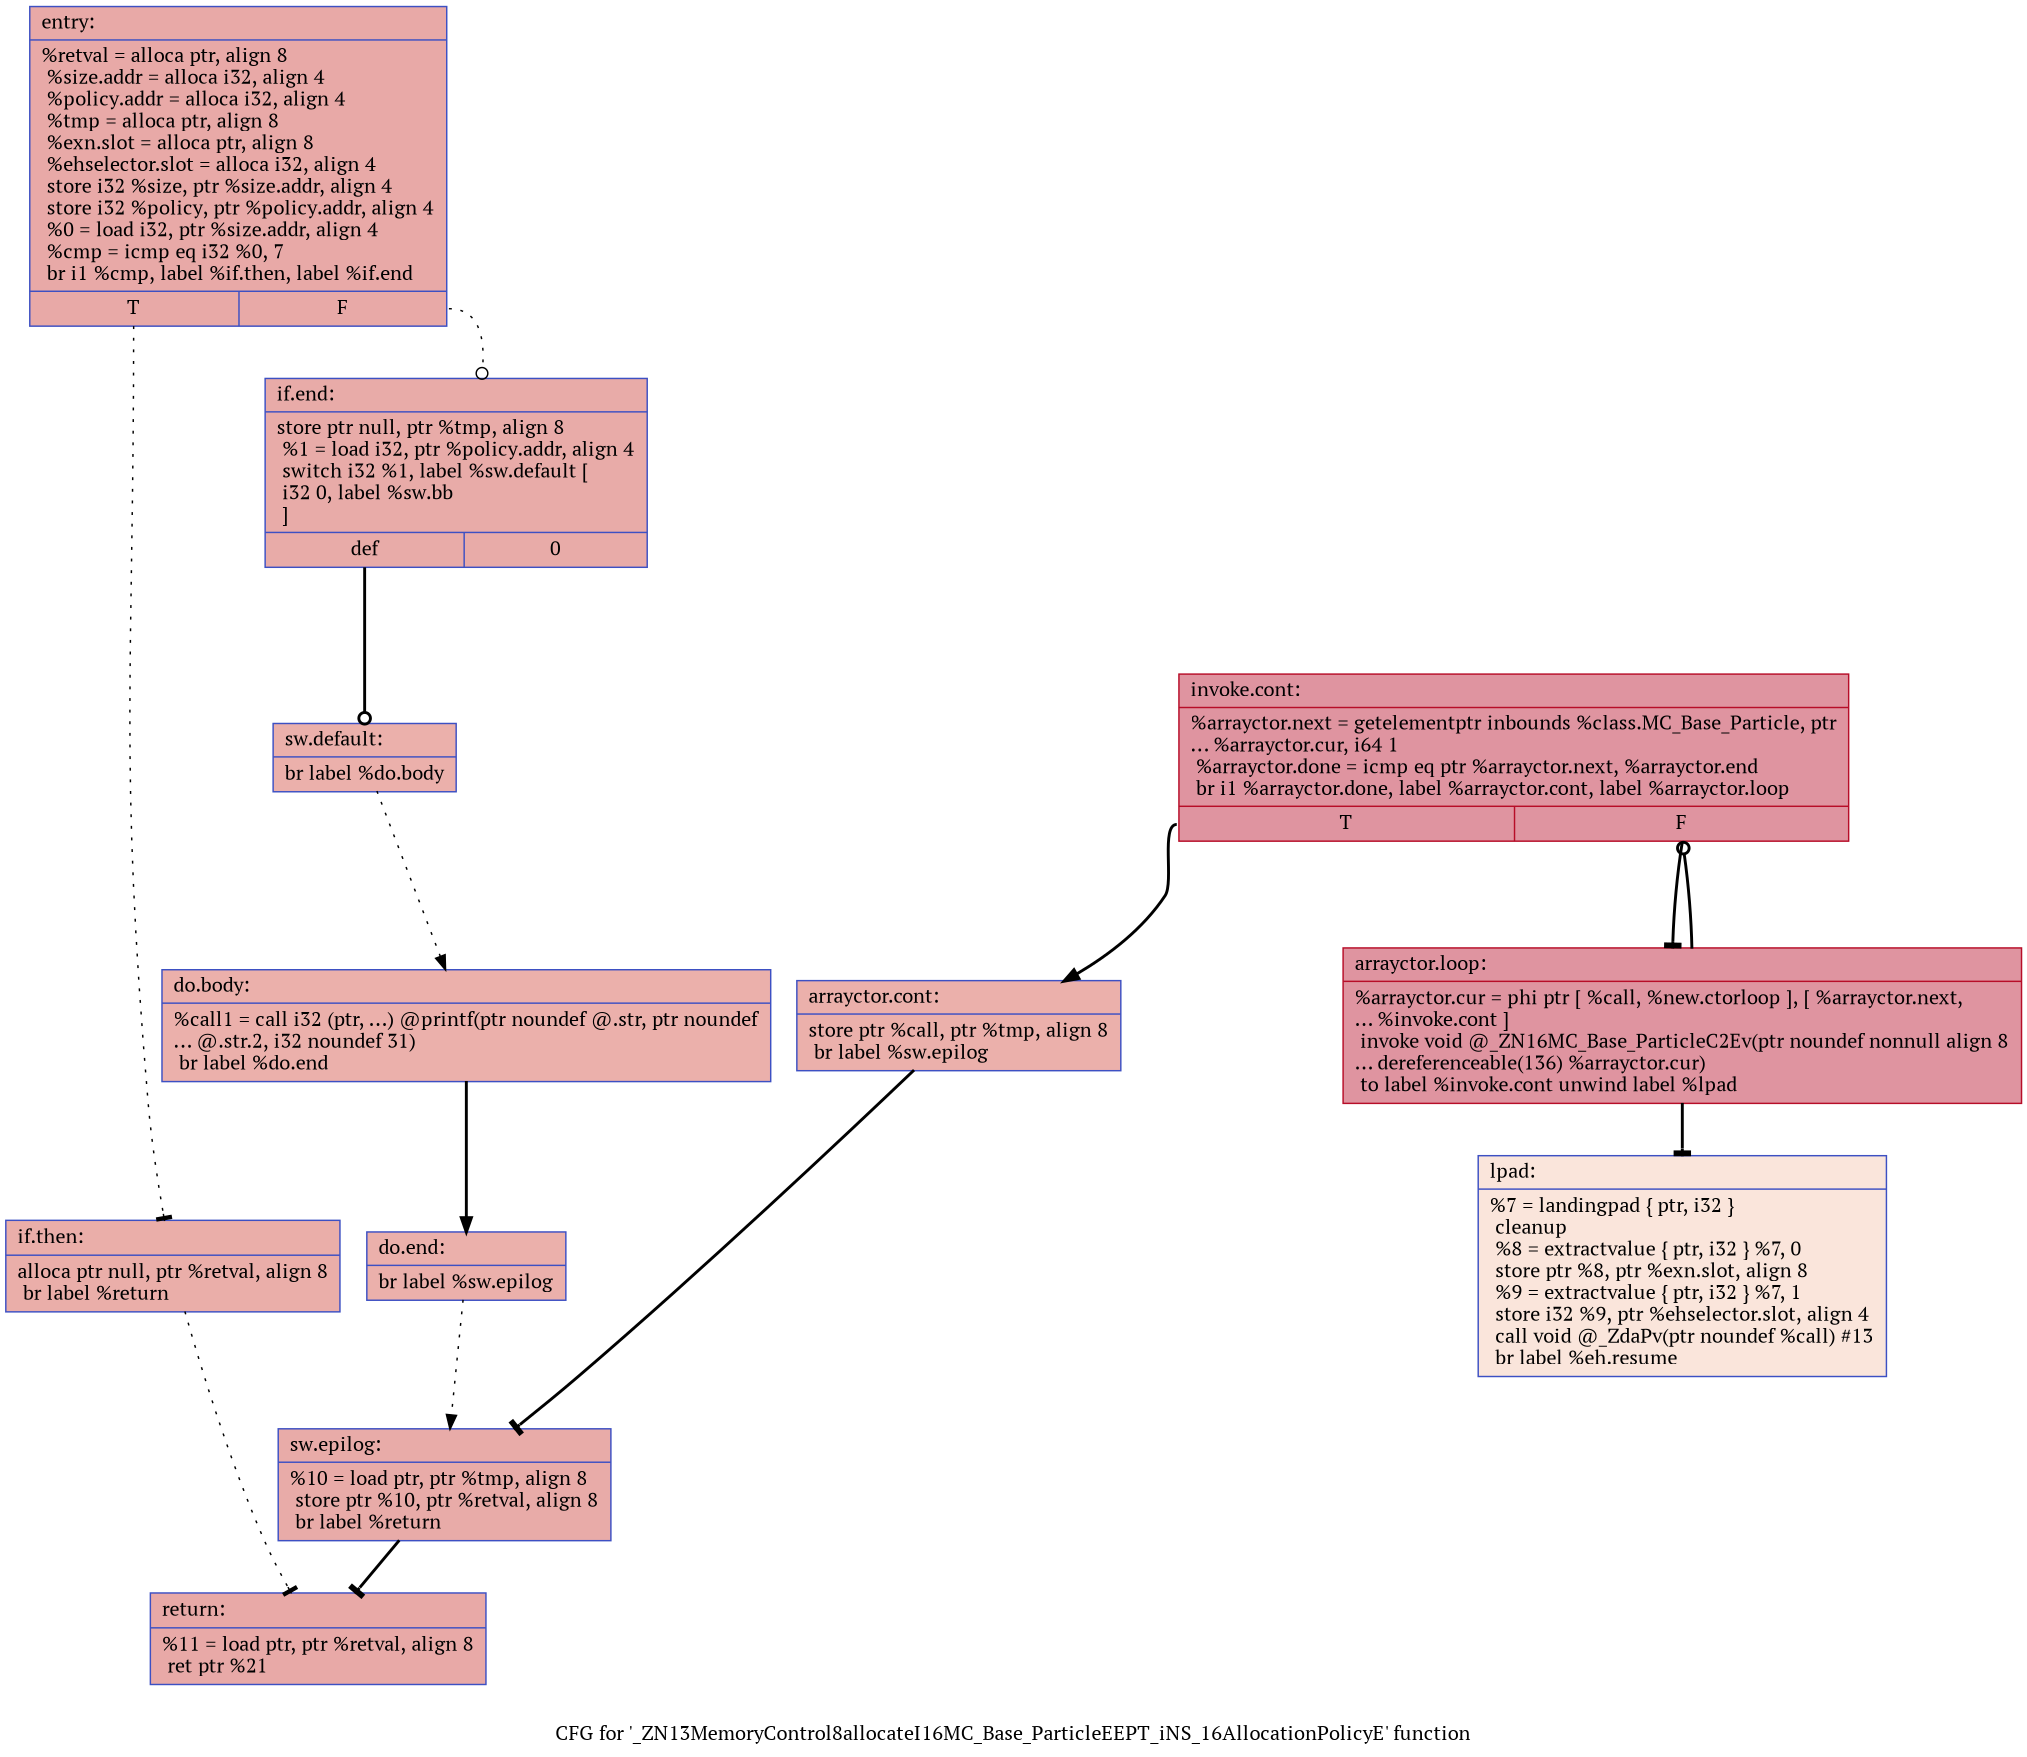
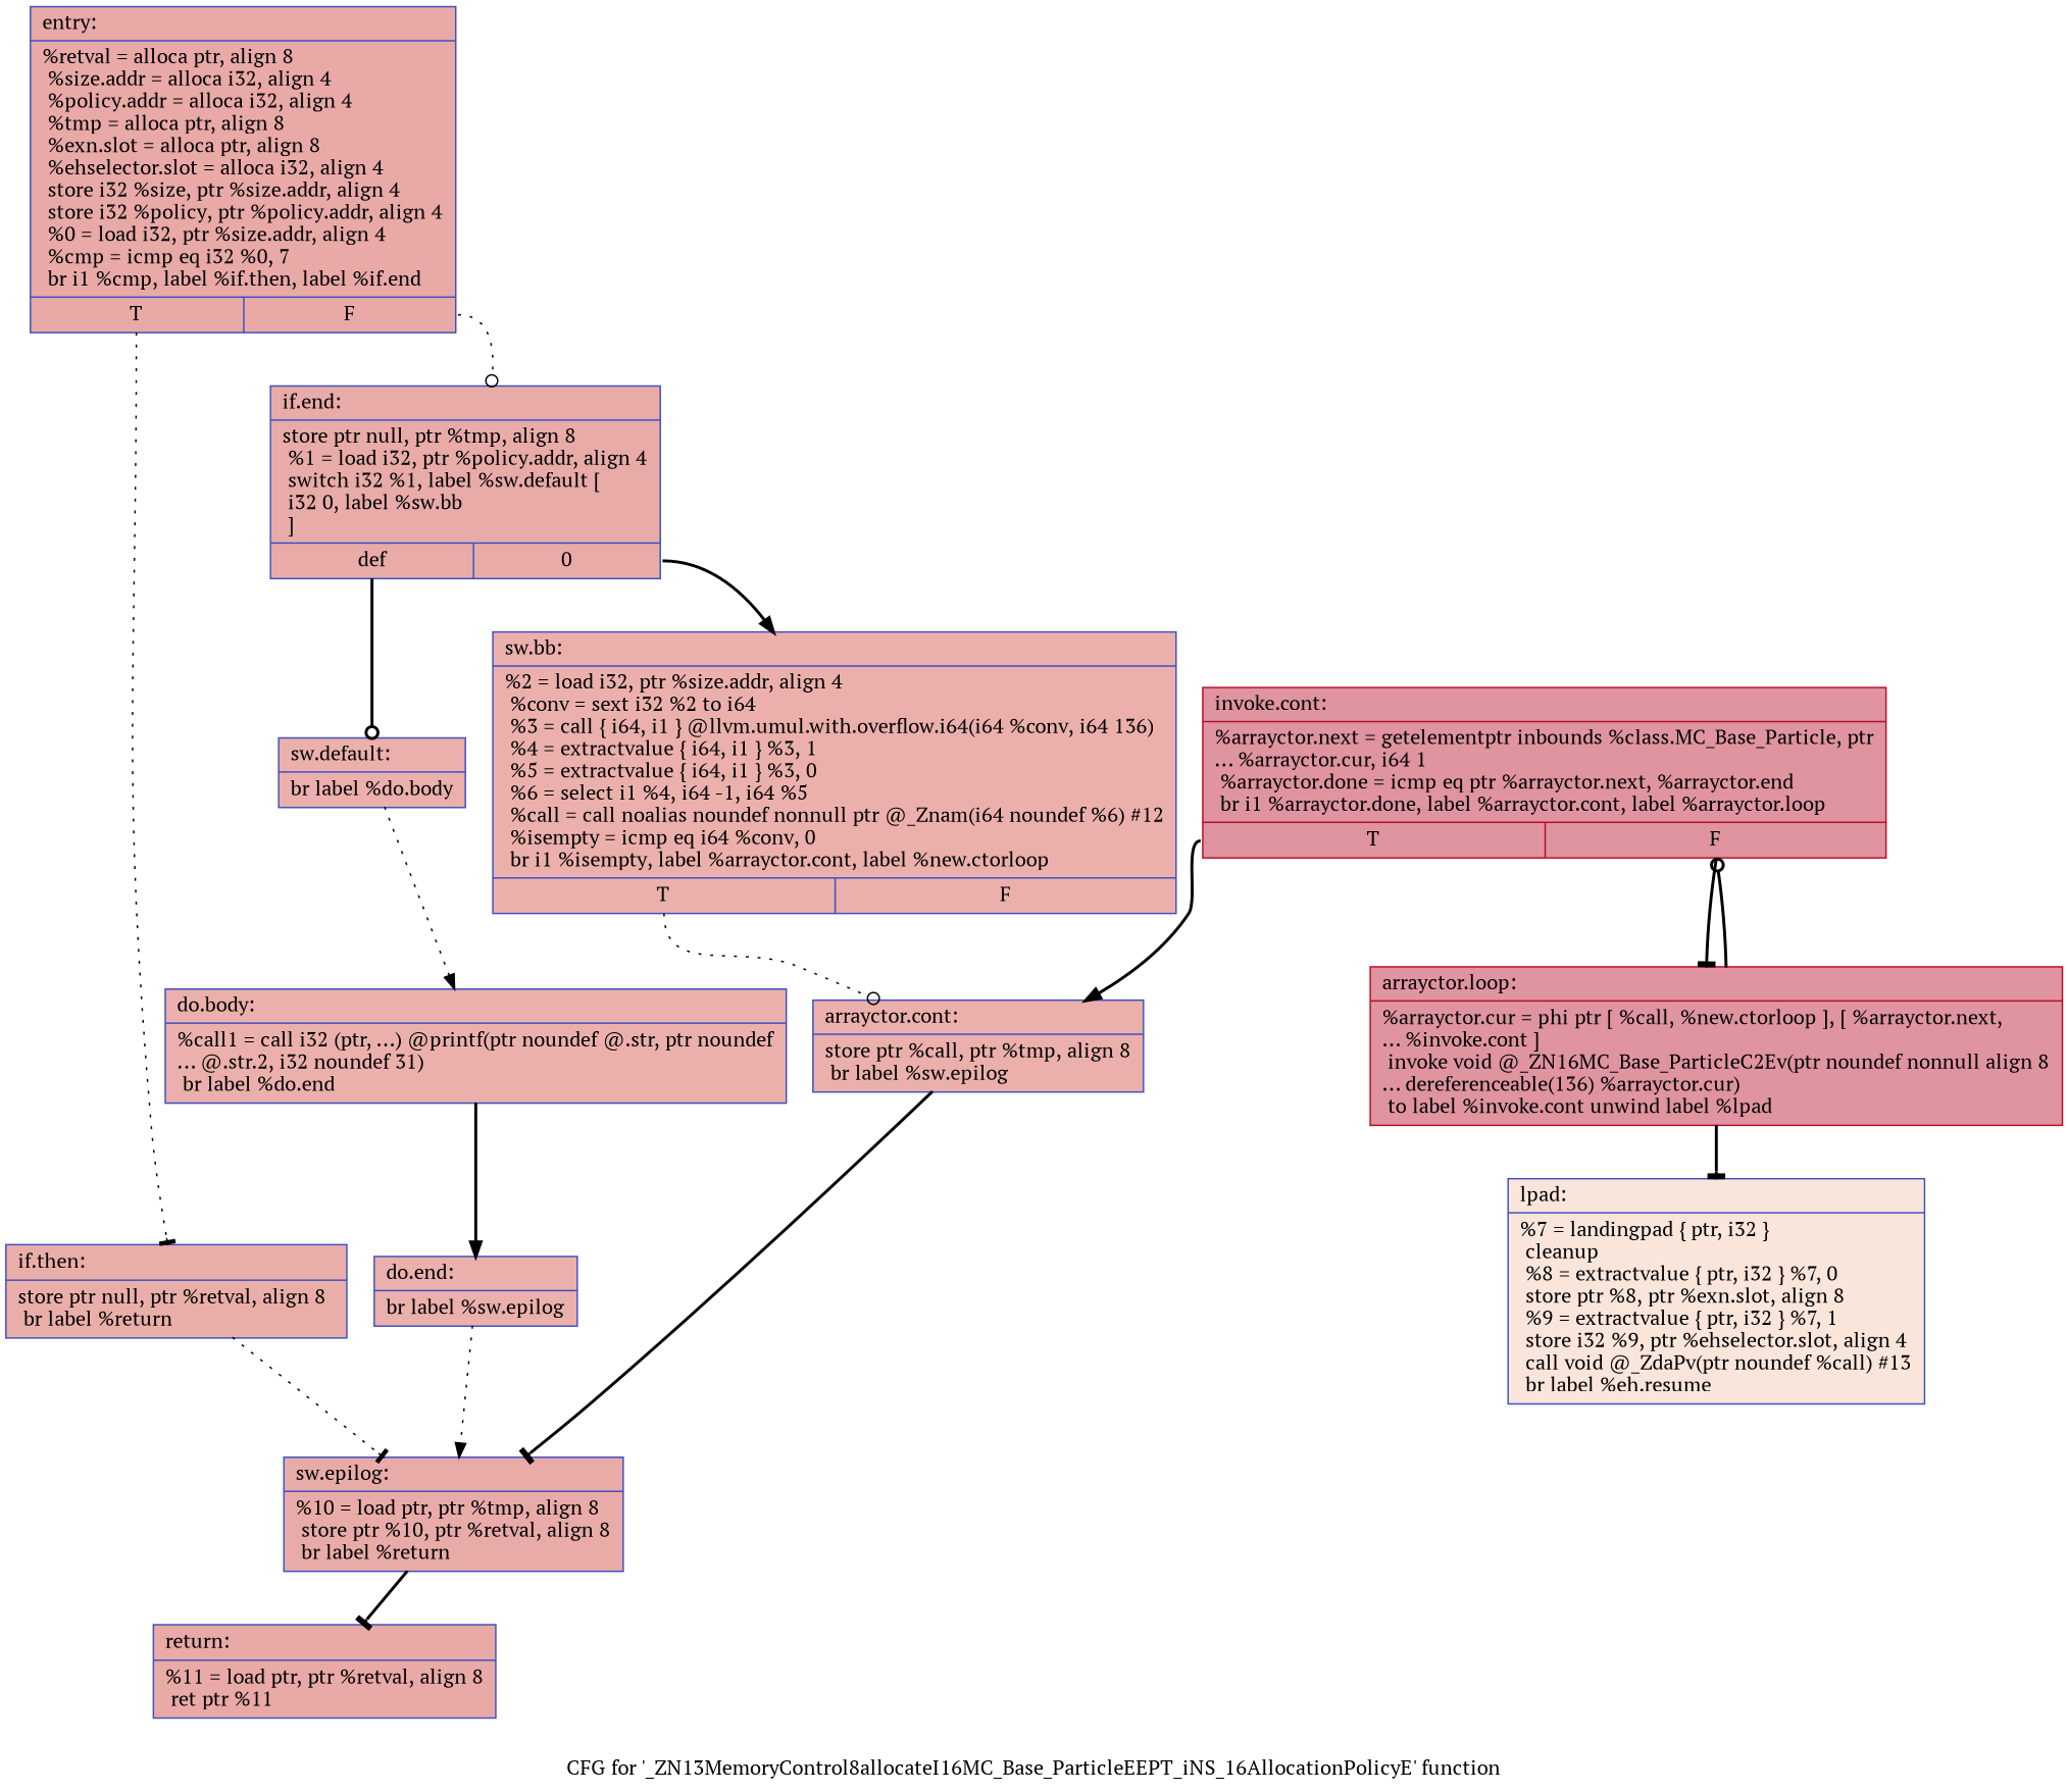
  digraph {
    fontname="PT Serif"
    label="CFG for '_ZN13MemoryControl8allocateI16MC_Base_ParticleEEPT_iNS_16AllocationPolicyE' function"
    node [color="#3d50c3ff" fillcolor="#d24b4070" fontname="PT Serif" shape=record style=filled]
    edge [arrowhead=tee fontname="PT Serif" style=bold]
    n1 [fillcolor="#ca3b3770" label="{entry:\l|  %retval = alloca ptr, align 8\l  %size.addr = alloca i32, align 4\l  %policy.addr = alloca i32, align 4\l  %tmp = alloca ptr, align 8\l  %exn.slot = alloca ptr, align 8\l  %ehselector.slot = alloca i32, align 4\l  store i32 %size, ptr %size.addr, align 4\l  store i32 %policy, ptr %policy.addr, align 4\l  %0 = load i32, ptr %size.addr, align 4\l  %cmp = icmp eq i32 %0, 7\l  br i1 %cmp, label %if.then, label %if.end\l|{<s0>T|<s1>F}}"]
-   n2 [fillcolor="#d0473d70" label="{if.then:\l|  alloca ptr null, ptr %retval, align 8\l  br label %return\l}"]
+   n2 [fillcolor="#d0473d70" label="{if.then:\l|  store ptr null, ptr %retval, align 8\l  br label %return\l}"]
    n3 [fillcolor="#cc403a70" label="{if.end:\l|  store ptr null, ptr %tmp, align 8\l  %1 = load i32, ptr %policy.addr, align 4\l  switch i32 %1, label %sw.default [\l    i32 0, label %sw.bb\l  ]\l|{<s0>def|<s1>0}}"]
-   n4 [fillcolor="#ca3b3770" label="{return:\l|  %11 = load ptr, ptr %retval, align 8\l  ret ptr %21\l}"]
+   n4 [fillcolor="#ca3b3770" label="{return:\l|  %11 = load ptr, ptr %retval, align 8\l  ret ptr %11\l}"]
    n5 [label="{sw.default:\l|  br label %do.body\l}"]
+   n6 [label="{sw.bb:\l|  %2 = load i32, ptr %size.addr, align 4\l  %conv = sext i32 %2 to i64\l  %3 = call \{ i64, i1 \} @llvm.umul.with.overflow.i64(i64 %conv, i64 136)\l  %4 = extractvalue \{ i64, i1 \} %3, 1\l  %5 = extractvalue \{ i64, i1 \} %3, 0\l  %6 = select i1 %4, i64 -1, i64 %5\l  %call = call noalias noundef nonnull ptr @_Znam(i64 noundef %6) #12\l  %isempty = icmp eq i64 %conv, 0\l  br i1 %isempty, label %arrayctor.cont, label %new.ctorloop\l|{<s0>T|<s1>F}}"]
    n7 [label="{do.body:\l|  %call1 = call i32 (ptr, ...) @printf(ptr noundef @.str, ptr noundef\l... @.str.2, i32 noundef 31)\l  br label %do.end\l}"]
    n8 [label="{arrayctor.cont:\l|  store ptr %call, ptr %tmp, align 8\l  br label %sw.epilog\l}"]
    n9 [label="{do.end:\l|  br label %sw.epilog\l}"]
    n10 [fillcolor="#cc403a70" label="{sw.epilog:\l|  %10 = load ptr, ptr %tmp, align 8\l  store ptr %10, ptr %retval, align 8\l  br label %return\l}"]
    n11 [color="#b70d28ff" fillcolor="#b70d2870" label="{arrayctor.loop:\l|  %arrayctor.cur = phi ptr [ %call, %new.ctorloop ], [ %arrayctor.next,\l... %invoke.cont ]\l  invoke void @_ZN16MC_Base_ParticleC2Ev(ptr noundef nonnull align 8\l... dereferenceable(136) %arrayctor.cur)\l          to label %invoke.cont unwind label %lpad\l}"]
    n12 [color="#b70d28ff" fillcolor="#b70d2870" label="{invoke.cont:\l|  %arrayctor.next = getelementptr inbounds %class.MC_Base_Particle, ptr\l... %arrayctor.cur, i64 1\l  %arrayctor.done = icmp eq ptr %arrayctor.next, %arrayctor.end\l  br i1 %arrayctor.done, label %arrayctor.cont, label %arrayctor.loop\l|{<s0>T|<s1>F}}"]
    n13 [fillcolor="#f4c5ad70" label="{lpad:\l|  %7 = landingpad \{ ptr, i32 \}\l          cleanup\l  %8 = extractvalue \{ ptr, i32 \} %7, 0\l  store ptr %8, ptr %exn.slot, align 8\l  %9 = extractvalue \{ ptr, i32 \} %7, 1\l  store i32 %9, ptr %ehselector.slot, align 4\l  call void @_ZdaPv(ptr noundef %call) #13\l  br label %eh.resume\l}"]
    n1 -> n2 [style=dotted tailport=s0]
    n1 -> n3 [arrowhead=odot style=dotted tailport=s1]
-   n2 -> n4 [style=dotted]
+   n2 -> n10 [style=dotted]
    n3 -> n5 [arrowhead=odot tailport=s0]
+   n3 -> n6 [arrowhead=normal tailport=s1]
    n5 -> n7 [arrowhead=normal style=dotted]
+   n6 -> n8 [arrowhead=odot style=dotted tailport=s0]
    n7 -> n9 [arrowhead=normal]
    n8 -> n10
    n9 -> n10 [arrowhead=normal style=dotted]
    n10 -> n4
    n11 -> n12 [arrowhead=odot]
    n11 -> n13
    n12 -> n8 [arrowhead=normal tailport=s0]
    n12 -> n11 [tailport=s1]
  }
